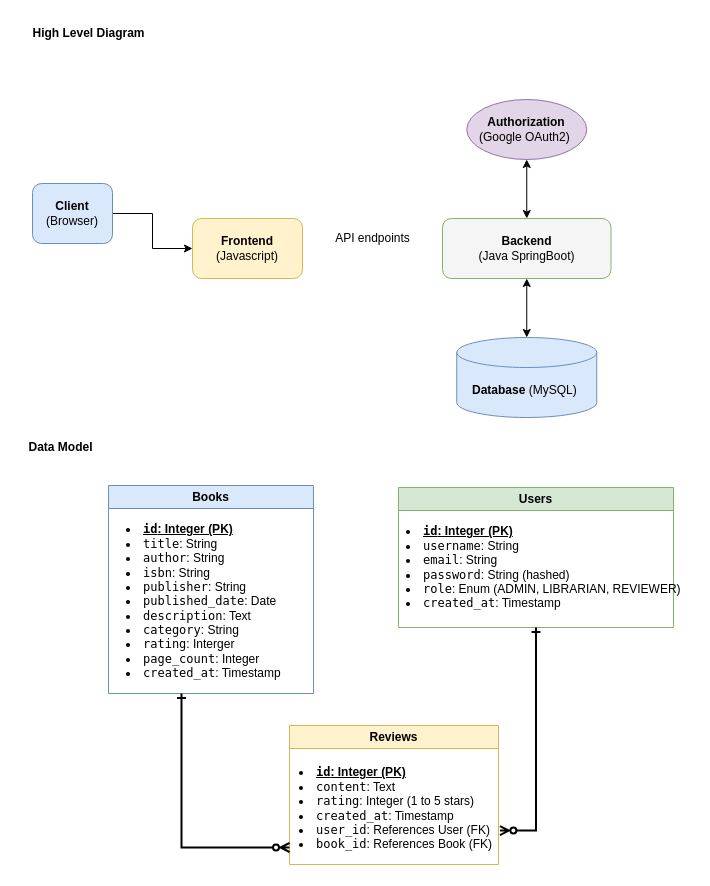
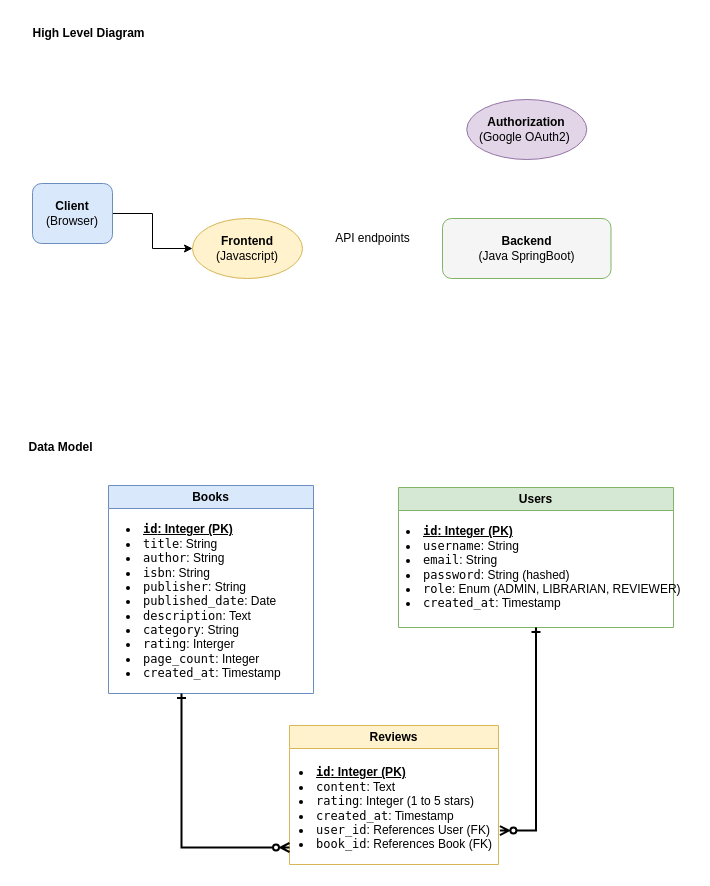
  <mxCell id="0" />
  <mxCell id="1" parent="0" />
  <mxCell id="2" value="High Level Diagram" style="text;html=1;align=center;verticalAlign=middle;resizable=0;points=[];autosize=1;strokeColor=none;fillColor=none;fontStyle=1" parent="1" vertex="1"><mxGeometry x="26" y="20" width="123" height="26" as="geometry" /></mxCell>
  <mxCell id="3" value="" style="edgeStyle=orthogonalEdgeStyle;rounded=0;orthogonalLoop=1;jettySize=auto;html=1;" parent="1" source="4" target="5" edge="1"><mxGeometry relative="1" as="geometry" /></mxCell>
  <mxCell id="4" value="&lt;b&gt;Client &lt;/b&gt;(Browser)" style="rounded=1;whiteSpace=wrap;html=1;fillColor=#dae8fc;strokeColor=#6c8ebf;" parent="1" vertex="1"><mxGeometry x="32" y="183" width="80" height="60" as="geometry" /></mxCell>
- <mxCell id="5" value="&lt;b&gt;Frontend &lt;/b&gt;(Javascript)" style="whiteSpace=wrap;html=1;rounded=1;fillColor=#fff2cc;strokeColor=#d6b656;" parent="1" vertex="1"><mxGeometry x="192" y="218" width="110" height="60" as="geometry" /></mxCell>
+ <mxCell id="5" value="&lt;b&gt;Frontend &lt;/b&gt;(Javascript)" style="ellipse;whiteSpace=wrap;html=1;fillColor=#fff2cc;strokeColor=#d6b656;" parent="1" vertex="1"><mxGeometry x="192" y="218" width="110" height="60" as="geometry" /></mxCell>
  <mxCell id="6" value="&lt;b&gt;Backend&lt;br&gt;&lt;/b&gt;(Java SpringBoot)" style="whiteSpace=wrap;html=1;rounded=1;fillColor=#f5f5f5;strokeColor=#82b366;" parent="1" vertex="1"><mxGeometry x="442" y="218" width="168.5" height="60" as="geometry" /></mxCell>
  <mxCell id="7" value="&lt;div&gt;&lt;b&gt;&lt;span class=&quot;hljs-keyword&quot;&gt;Authorization&lt;/span&gt;&lt;br&gt;&lt;/b&gt;&lt;/div&gt;(Google OAuth2)&amp;nbsp;" style="ellipse;whiteSpace=wrap;html=1;fillColor=#e1d5e7;strokeColor=#9673a6;" parent="1" vertex="1"><mxGeometry x="466.25" y="99" width="120" height="60" as="geometry" /></mxCell>
- <mxCell id="8" value="&lt;div&gt;&lt;br&gt;&lt;b&gt;Database&amp;nbsp;&lt;/b&gt;(MySQL)&amp;nbsp;&lt;div&gt;&lt;br&gt;&lt;/div&gt;&lt;/div&gt;" style="shape=cylinder3;whiteSpace=wrap;html=1;boundedLbl=1;backgroundOutline=1;size=15;fillColor=#dae8fc;strokeColor=#6c8ebf;" parent="1" vertex="1"><mxGeometry x="456.25" y="337" width="140" height="80" as="geometry" /></mxCell>
  <mxCell id="9" value="API endpoints" style="text;html=1;align=center;verticalAlign=middle;resizable=0;points=[];autosize=1;strokeColor=none;fillColor=none;" parent="1" vertex="1"><mxGeometry x="322" y="223" width="100" height="30" as="geometry" /></mxCell>
- <mxCell id="10" value="" style="endArrow=classic;startArrow=classic;html=1;rounded=0;entryX=0.5;entryY=1;entryDx=0;entryDy=0;exitX=0.5;exitY=0;exitDx=0;exitDy=0;" parent="1" source="6" target="7" edge="1"><mxGeometry width="50" height="50" relative="1" as="geometry"><mxPoint x="429.5" y="205.5" as="sourcePoint" /><mxPoint x="479.5" y="155.5" as="targetPoint" /></mxGeometry></mxCell>
- <mxCell id="11" value="" style="endArrow=classic;startArrow=classic;html=1;rounded=0;exitX=0.5;exitY=0;exitDx=0;exitDy=0;exitPerimeter=0;entryX=0.5;entryY=1;entryDx=0;entryDy=0;" parent="1" source="8" target="6" edge="1"><mxGeometry width="50" height="50" relative="1" as="geometry"><mxPoint x="479.5" y="328" as="sourcePoint" /><mxPoint x="529.5" y="278" as="targetPoint" /></mxGeometry></mxCell>
  <mxCell id="12" value="Data Model" style="text;html=1;align=center;verticalAlign=middle;resizable=0;points=[];autosize=1;strokeColor=none;fillColor=none;fontStyle=1" parent="1" vertex="1"><mxGeometry x="20" y="434" width="79" height="26" as="geometry" /></mxCell>
  <mxCell id="13" value="Books" style="swimlane;whiteSpace=wrap;html=1;fillColor=#dae8fc;strokeColor=#6c8ebf;startSize=23;" vertex="1" parent="1"><mxGeometry x="108" y="485" width="205" height="208" as="geometry" /></mxCell>
  <mxCell id="14" value="Users" style="swimlane;whiteSpace=wrap;html=1;fillColor=#d5e8d4;strokeColor=#82b366;" vertex="1" parent="1"><mxGeometry x="398" y="487" width="275" height="140" as="geometry" /></mxCell>
  <mxCell id="15" value="&lt;li&gt;&lt;b&gt;&lt;u&gt;&lt;code&gt;id&lt;/code&gt;: Integer (PK)&lt;/u&gt;&lt;/b&gt;&lt;/li&gt;&lt;li&gt;&lt;code&gt;username&lt;/code&gt;: String&lt;/li&gt;&lt;li&gt;&lt;code&gt;email&lt;/code&gt;: String&lt;/li&gt;&lt;li&gt;&lt;code&gt;password&lt;/code&gt;: String (hashed)&lt;/li&gt;&lt;li&gt;&lt;code&gt;role&lt;/code&gt;: Enum (ADMIN, LIBRARIAN, REVIEWER)&lt;/li&gt;&lt;li&gt;&lt;code&gt;created_at&lt;/code&gt;: Timestamp&lt;/li&gt;" style="text;html=1;align=left;verticalAlign=middle;resizable=0;points=[];autosize=1;strokeColor=none;fillColor=none;" vertex="1" parent="14"><mxGeometry x="6" y="28" width="284" height="104" as="geometry" /></mxCell>
  <mxCell id="16" value="Reviews" style="swimlane;whiteSpace=wrap;html=1;fillColor=#fff2cc;strokeColor=#d6b656;" vertex="1" parent="1"><mxGeometry x="289" y="725" width="209" height="139" as="geometry" /></mxCell>
  <mxCell id="17" value="&lt;li&gt;&lt;b&gt;&lt;u&gt;&lt;code&gt;id&lt;/code&gt;: Integer (PK)&lt;/u&gt;&lt;/b&gt;&lt;/li&gt;&lt;li&gt;&lt;code&gt;content&lt;/code&gt;: Text&lt;/li&gt;&lt;li&gt;&lt;code&gt;rating&lt;/code&gt;: Integer (1 to 5 stars)&lt;/li&gt;&lt;li&gt;&lt;code&gt;created_at&lt;/code&gt;: Timestamp&lt;/li&gt;&lt;li&gt;&lt;code style=&quot;background-color: initial;&quot;&gt;user_id&lt;/code&gt;&lt;span style=&quot;background-color: initial;&quot;&gt;: References User (FK)&lt;/span&gt;&lt;/li&gt;&lt;li&gt;&lt;code style=&quot;background-color: initial;&quot;&gt;book_id&lt;/code&gt;&lt;span style=&quot;background-color: initial;&quot;&gt;: References Book (FK)&lt;/span&gt;&lt;/li&gt;" style="text;html=1;align=left;verticalAlign=middle;resizable=0;points=[];autosize=1;strokeColor=none;fillColor=none;" vertex="1" parent="16"><mxGeometry x="8" y="31" width="202" height="104" as="geometry" /></mxCell>
  <mxCell id="18" value="" style="endArrow=ERone;startArrow=ERzeroToMany;html=1;rounded=0;exitX=1.002;exitY=0.712;exitDx=0;exitDy=0;exitPerimeter=0;startFill=0;endFill=0;entryX=0.5;entryY=1;entryDx=0;entryDy=0;edgeStyle=orthogonalEdgeStyle;strokeWidth=2;" edge="1" parent="1" source="17" target="14"><mxGeometry width="50" height="50" relative="1" as="geometry"><mxPoint x="329" y="823" as="sourcePoint" /><mxPoint x="527" y="664" as="targetPoint" /></mxGeometry></mxCell>
  <mxCell id="19" style="edgeStyle=orthogonalEdgeStyle;rounded=0;orthogonalLoop=1;jettySize=auto;html=1;endArrow=ERzeroToMany;endFill=0;startArrow=ERone;startFill=0;strokeWidth=2;" edge="1" parent="1"><mxGeometry relative="1" as="geometry"><mxPoint x="289" y="847" as="targetPoint" /><mxPoint x="181" y="693" as="sourcePoint" /><Array as="points"><mxPoint x="180.5" y="847" /></Array></mxGeometry></mxCell>
  <mxCell id="20" value="&lt;li&gt;&lt;u&gt;&lt;b&gt;&lt;code&gt;id&lt;/code&gt;: Integer (PK)&lt;/b&gt;&lt;/u&gt;&lt;/li&gt;&lt;li&gt;&lt;code style=&quot;background-color: initial;&quot;&gt;title&lt;/code&gt;&lt;span style=&quot;background-color: initial;&quot;&gt;: String&lt;/span&gt;&lt;/li&gt;&lt;li&gt;&lt;code&gt;author&lt;/code&gt;: String&lt;/li&gt;&lt;li&gt;&lt;code&gt;isbn&lt;/code&gt;: String&lt;/li&gt;&lt;li&gt;&lt;code&gt;publisher&lt;/code&gt;: String&lt;/li&gt;&lt;li&gt;&lt;code&gt;published_date&lt;/code&gt;: Date&lt;/li&gt;&lt;li&gt;&lt;code&gt;description&lt;/code&gt;: Text&lt;/li&gt;&lt;li&gt;&lt;code&gt;category&lt;/code&gt;: String&lt;/li&gt;&lt;li&gt;&lt;code&gt;rating&lt;/code&gt;: Interger&lt;/li&gt;&lt;li&gt;&lt;code&gt;page_count&lt;/code&gt;: Integer&lt;/li&gt;&lt;li&gt;&lt;code&gt;created_at&lt;/code&gt;: Timestamp&lt;/li&gt;" style="text;html=1;align=left;verticalAlign=middle;resizable=0;points=[];autosize=1;strokeColor=none;fillColor=none;" vertex="1" parent="1"><mxGeometry x="124" y="510" width="157" height="181" as="geometry" /></mxCell>
